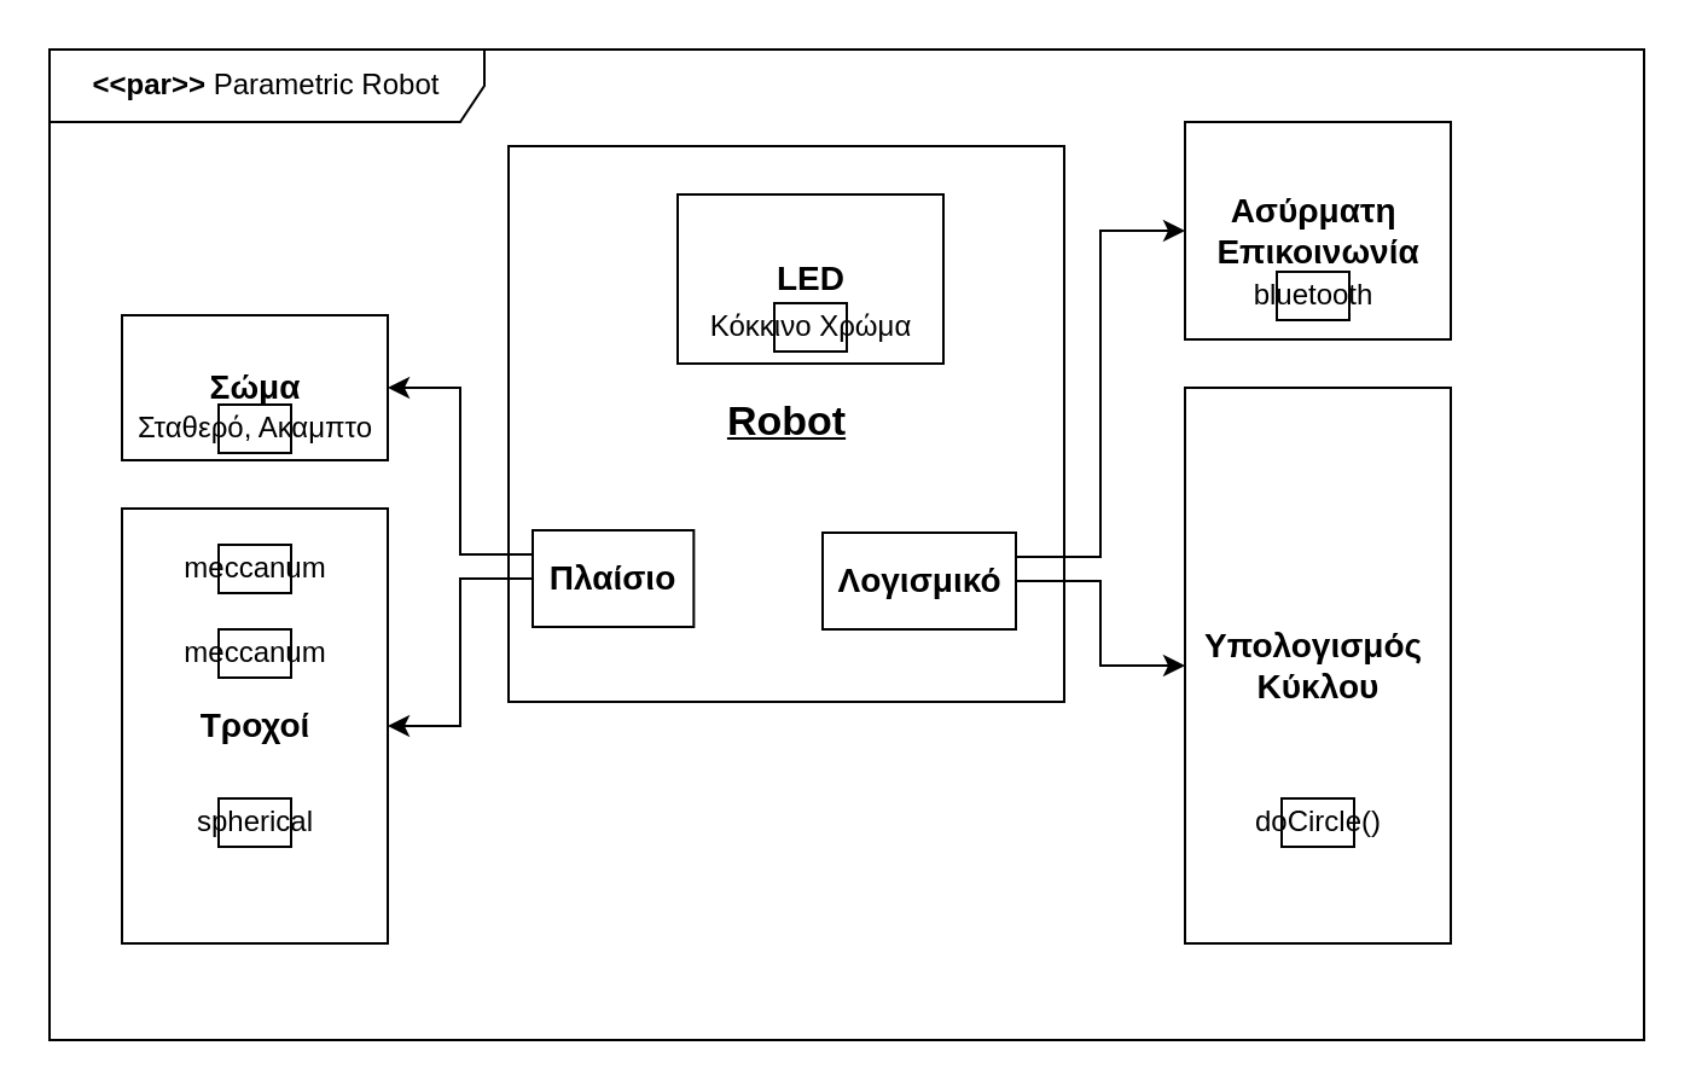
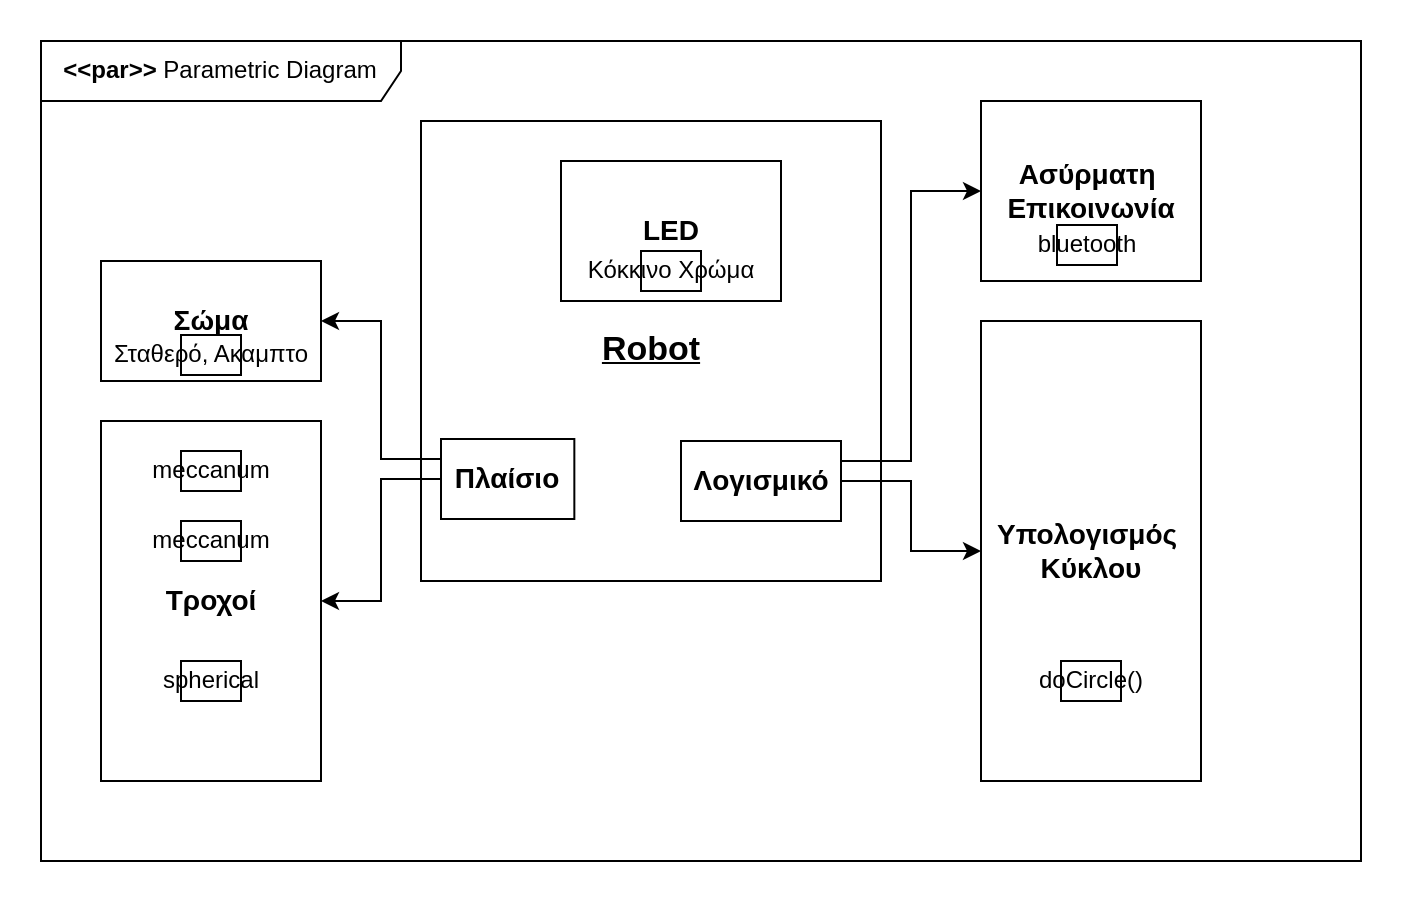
  <mxCell id="0" />
  <mxCell id="1" parent="0" />
  <mxCell id="2" value="&lt;b&gt;&lt;u&gt;&lt;font style=&quot;font-size: 17px&quot;&gt;Robot&lt;/font&gt;&lt;/u&gt;&lt;/b&gt;" style="html=1;" parent="1" vertex="1"><mxGeometry x="210" y="60" width="230" height="230" as="geometry" /></mxCell>
  <mxCell id="3" style="edgeStyle=orthogonalEdgeStyle;rounded=0;orthogonalLoop=1;jettySize=auto;html=1;exitX=0;exitY=0.5;exitDx=0;exitDy=0;entryX=1;entryY=0.5;entryDx=0;entryDy=0;" parent="1" source="5" target="10" edge="1"><mxGeometry relative="1" as="geometry" /></mxCell>
  <mxCell id="4" style="edgeStyle=orthogonalEdgeStyle;rounded=0;orthogonalLoop=1;jettySize=auto;html=1;exitX=0;exitY=0.25;exitDx=0;exitDy=0;entryX=1;entryY=0.5;entryDx=0;entryDy=0;" parent="1" source="5" target="9" edge="1"><mxGeometry relative="1" as="geometry" /></mxCell>
  <mxCell id="5" value="&lt;b&gt;&lt;font style=&quot;font-size: 14px&quot;&gt;Πλαίσιο&lt;/font&gt;&lt;/b&gt;" style="html=1;" parent="1" vertex="1"><mxGeometry x="220" y="219" width="66.67" height="40" as="geometry" /></mxCell>
  <mxCell id="6" style="edgeStyle=orthogonalEdgeStyle;rounded=0;orthogonalLoop=1;jettySize=auto;html=1;exitX=1;exitY=0.5;exitDx=0;exitDy=0;entryX=0;entryY=0.5;entryDx=0;entryDy=0;" parent="1" source="8" target="12" edge="1"><mxGeometry relative="1" as="geometry" /></mxCell>
  <mxCell id="7" style="edgeStyle=orthogonalEdgeStyle;rounded=0;orthogonalLoop=1;jettySize=auto;html=1;exitX=1;exitY=0.25;exitDx=0;exitDy=0;entryX=0;entryY=0.5;entryDx=0;entryDy=0;" parent="1" source="8" target="11" edge="1"><mxGeometry relative="1" as="geometry" /></mxCell>
  <mxCell id="8" value="&lt;b&gt;&lt;font style=&quot;font-size: 14px&quot;&gt;Λογισμικό&lt;/font&gt;&lt;/b&gt;" style="html=1;" parent="1" vertex="1"><mxGeometry x="340" y="220" width="80" height="40" as="geometry" /></mxCell>
  <mxCell id="9" value="&lt;b&gt;&lt;font style=&quot;font-size: 14px&quot;&gt;Σώμα&lt;/font&gt;&lt;/b&gt;" style="html=1;" parent="1" vertex="1"><mxGeometry x="50" y="130" width="110" height="60" as="geometry" /></mxCell>
  <mxCell id="10" value="&lt;b&gt;&lt;font style=&quot;font-size: 14px&quot;&gt;Τροχοί&lt;/font&gt;&lt;/b&gt;" style="html=1;" parent="1" vertex="1"><mxGeometry x="50" y="210" width="110" height="180" as="geometry" /></mxCell>
  <mxCell id="11" value="&lt;b style=&quot;font-size: 14px&quot;&gt;Ασύρματη&amp;nbsp;&lt;br&gt;Επικοινωνία&lt;/b&gt;" style="html=1;" parent="1" vertex="1"><mxGeometry x="490" y="50" width="110" height="90" as="geometry" /></mxCell>
  <mxCell id="12" value="&lt;b style=&quot;font-size: 14px&quot;&gt;Υπολογισμός&amp;nbsp;&lt;br&gt;Κύκλου&lt;/b&gt;" style="html=1;" parent="1" vertex="1"><mxGeometry x="490" y="160" width="110" height="230" as="geometry" /></mxCell>
  <mxCell id="13" value="&lt;font style=&quot;font-size: 14px&quot;&gt;&lt;b&gt;LED&lt;/b&gt;&lt;/font&gt;" style="html=1;" parent="1" vertex="1"><mxGeometry x="280" y="80" width="110" height="70" as="geometry" /></mxCell>
  <mxCell id="14" value="Κόκκινο Χρώμα" style="html=1;" parent="1" vertex="1"><mxGeometry x="320" y="125" width="30" height="20" as="geometry" /></mxCell>
  <mxCell id="15" value="Σταθερό, Ακαμπτο" style="html=1;" parent="1" vertex="1"><mxGeometry x="90" y="167" width="30" height="20" as="geometry" /></mxCell>
  <mxCell id="16" value="meccanum" style="html=1;" parent="1" vertex="1"><mxGeometry x="90" y="225" width="30" height="20" as="geometry" /></mxCell>
  <mxCell id="17" value="meccanum" style="html=1;" parent="1" vertex="1"><mxGeometry x="90" y="260" width="30" height="20" as="geometry" /></mxCell>
  <mxCell id="18" value="spherical" style="html=1;" parent="1" vertex="1"><mxGeometry x="90" y="330" width="30" height="20" as="geometry" /></mxCell>
  <mxCell id="19" value="doCircle()" style="html=1;" parent="1" vertex="1"><mxGeometry x="530" y="330" width="30" height="20" as="geometry" /></mxCell>
  <mxCell id="20" value="bluetooth" style="html=1;" parent="1" vertex="1"><mxGeometry x="528" y="112" width="30" height="20" as="geometry" /></mxCell>
- <mxCell id="21" value="&lt;b&gt;&amp;lt;&amp;lt;par&amp;gt;&amp;gt;&lt;/b&gt; Parametric Robot" style="shape=umlFrame;whiteSpace=wrap;html=1;width=180;height=30;" vertex="1" parent="1"><mxGeometry x="20" y="20" width="660" height="410" as="geometry" /></mxCell>
+ <mxCell id="21" value="&lt;b&gt;&amp;lt;&amp;lt;par&amp;gt;&amp;gt;&lt;/b&gt; Parametric Diagram" style="shape=umlFrame;whiteSpace=wrap;html=1;width=180;height=30;" vertex="1" parent="1"><mxGeometry x="20" y="20" width="660" height="410" as="geometry" /></mxCell>
